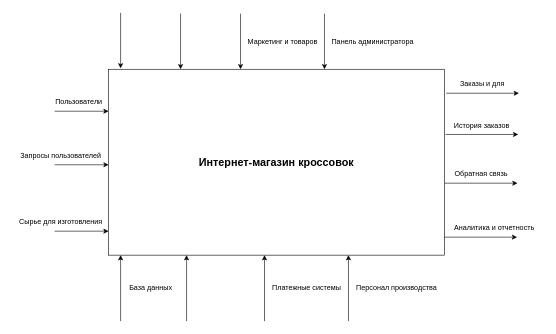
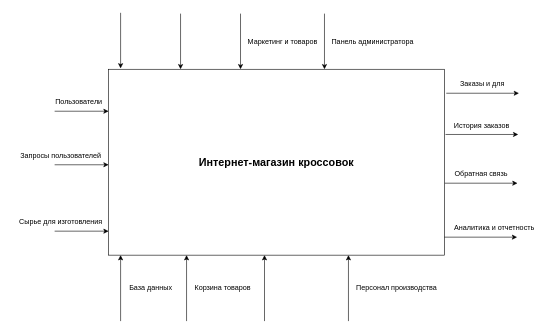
  <mxCell id="0" />
  <mxCell id="1" parent="0" />
  <mxCell id="2" value="&lt;font style=&quot;font-size: 18px;&quot;&gt;&lt;b&gt;Интернет-магазин кроссовок&lt;/b&gt;&lt;/font&gt;" style="rounded=0;whiteSpace=wrap;html=1;" vertex="1" parent="1"><mxGeometry x="180" y="115" width="560" height="310" as="geometry" /></mxCell>
  <mxCell id="3" value="" style="endArrow=classic;html=1;rounded=0;" edge="1" parent="1"><mxGeometry width="50" height="50" relative="1" as="geometry"><mxPoint x="90" y="185" as="sourcePoint" /><mxPoint x="180" y="185" as="targetPoint" /></mxGeometry></mxCell>
  <mxCell id="4" value="Пользователи" style="text;html=1;align=center;verticalAlign=middle;resizable=0;points=[];autosize=1;strokeColor=none;fillColor=none;" vertex="1" parent="1"><mxGeometry x="80" y="155" width="100" height="30" as="geometry" /></mxCell>
  <mxCell id="5" value="" style="endArrow=classic;html=1;rounded=0;" edge="1" parent="1"><mxGeometry width="50" height="50" relative="1" as="geometry"><mxPoint x="90" y="274.29" as="sourcePoint" /><mxPoint x="180" y="274.29" as="targetPoint" /></mxGeometry></mxCell>
  <mxCell id="6" value="Запросы пользователей" style="text;html=1;align=center;verticalAlign=middle;resizable=0;points=[];autosize=1;strokeColor=none;fillColor=none;" vertex="1" parent="1"><mxGeometry x="20" y="244.29" width="160" height="30" as="geometry" /></mxCell>
  <mxCell id="7" value="" style="endArrow=classic;html=1;rounded=0;" edge="1" parent="1"><mxGeometry width="50" height="50" relative="1" as="geometry"><mxPoint x="90" y="385" as="sourcePoint" /><mxPoint x="180" y="385" as="targetPoint" /></mxGeometry></mxCell>
  <mxCell id="8" value="Сырье для изготовления" style="text;html=1;align=center;verticalAlign=middle;resizable=0;points=[];autosize=1;strokeColor=none;fillColor=none;" vertex="1" parent="1"><mxGeometry x="20" y="355" width="160" height="30" as="geometry" /></mxCell>
  <mxCell id="9" value="" style="endArrow=classic;html=1;rounded=0;labelBorderColor=none;" edge="1" parent="1"><mxGeometry width="50" height="50" relative="1" as="geometry"><mxPoint x="200" y="20.86" as="sourcePoint" /><mxPoint x="200" y="113.619" as="targetPoint" /></mxGeometry></mxCell>
  <mxCell id="10" value="" style="endArrow=classic;html=1;rounded=0;labelBorderColor=none;" edge="1" parent="1"><mxGeometry width="50" height="50" relative="1" as="geometry"><mxPoint x="300" y="22.24" as="sourcePoint" /><mxPoint x="300" y="114.999" as="targetPoint" /></mxGeometry></mxCell>
  <mxCell id="11" value="" style="endArrow=classic;html=1;rounded=0;labelBorderColor=none;" edge="1" parent="1"><mxGeometry width="50" height="50" relative="1" as="geometry"><mxPoint x="400" y="22.24" as="sourcePoint" /><mxPoint x="400" y="114.999" as="targetPoint" /></mxGeometry></mxCell>
  <mxCell id="12" value="Маркетинг и товаров" style="text;html=1;align=center;verticalAlign=middle;resizable=0;points=[];autosize=1;strokeColor=none;fillColor=none;" vertex="1" parent="1"><mxGeometry x="400" y="53.62" width="140" height="30" as="geometry" /></mxCell>
  <mxCell id="13" value="" style="endArrow=classic;html=1;rounded=0;labelBorderColor=none;" edge="1" parent="1"><mxGeometry width="50" height="50" relative="1" as="geometry"><mxPoint x="540" y="22.24" as="sourcePoint" /><mxPoint x="540" y="114.999" as="targetPoint" /></mxGeometry></mxCell>
  <mxCell id="14" value="Панель администратора" style="text;html=1;align=center;verticalAlign=middle;resizable=0;points=[];autosize=1;strokeColor=none;fillColor=none;" vertex="1" parent="1"><mxGeometry x="540" y="53.62" width="160" height="30" as="geometry" /></mxCell>
  <mxCell id="15" value="" style="endArrow=classic;html=1;rounded=0;labelBorderColor=none;" edge="1" parent="1"><mxGeometry width="50" height="50" relative="1" as="geometry"><mxPoint x="743.12" y="155" as="sourcePoint" /><mxPoint x="864.37" y="155" as="targetPoint" /></mxGeometry></mxCell>
  <mxCell id="16" value="Заказы и для" style="text;html=1;align=center;verticalAlign=middle;resizable=0;points=[];autosize=1;strokeColor=none;fillColor=none;" vertex="1" parent="1"><mxGeometry x="743.12" y="125" width="120" height="30" as="geometry" /></mxCell>
  <mxCell id="17" value="" style="endArrow=classic;html=1;rounded=0;labelBorderColor=none;" edge="1" parent="1"><mxGeometry width="50" height="50" relative="1" as="geometry"><mxPoint x="741.87" y="223.75" as="sourcePoint" /><mxPoint x="863.12" y="223.75" as="targetPoint" /></mxGeometry></mxCell>
  <mxCell id="18" value="История заказов" style="text;html=1;align=center;verticalAlign=middle;resizable=0;points=[];autosize=1;strokeColor=none;fillColor=none;" vertex="1" parent="1"><mxGeometry x="741.87" y="193.75" width="120" height="30" as="geometry" /></mxCell>
  <mxCell id="19" value="" style="endArrow=classic;html=1;rounded=0;labelBorderColor=none;" edge="1" parent="1"><mxGeometry width="50" height="50" relative="1" as="geometry"><mxPoint x="740.62" y="305" as="sourcePoint" /><mxPoint x="861.87" y="305" as="targetPoint" /></mxGeometry></mxCell>
  <mxCell id="20" value="Обратная связь" style="text;html=1;align=center;verticalAlign=middle;resizable=0;points=[];autosize=1;strokeColor=none;fillColor=none;" vertex="1" parent="1"><mxGeometry x="745.62" y="275" width="110" height="30" as="geometry" /></mxCell>
  <mxCell id="21" value="" style="endArrow=classic;html=1;rounded=0;labelBorderColor=none;" edge="1" parent="1"><mxGeometry width="50" height="50" relative="1" as="geometry"><mxPoint x="740" y="395" as="sourcePoint" /><mxPoint x="861.25" y="395" as="targetPoint" /></mxGeometry></mxCell>
  <mxCell id="22" value="Аналитика и отчетность" style="text;html=1;align=center;verticalAlign=middle;resizable=0;points=[];autosize=1;strokeColor=none;fillColor=none;" vertex="1" parent="1"><mxGeometry x="743.12" y="365" width="160" height="30" as="geometry" /></mxCell>
  <mxCell id="23" value="" style="endArrow=classic;html=1;rounded=0;labelBorderColor=none;" edge="1" parent="1"><mxGeometry width="50" height="50" relative="1" as="geometry"><mxPoint x="200" y="535" as="sourcePoint" /><mxPoint x="200" y="425" as="targetPoint" /></mxGeometry></mxCell>
  <mxCell id="24" value="База данных" style="text;html=1;align=center;verticalAlign=middle;resizable=0;points=[];autosize=1;strokeColor=none;fillColor=none;" vertex="1" parent="1"><mxGeometry x="205" y="465" width="90" height="30" as="geometry" /></mxCell>
  <mxCell id="25" value="" style="endArrow=classic;html=1;rounded=0;labelBorderColor=none;" edge="1" parent="1"><mxGeometry width="50" height="50" relative="1" as="geometry"><mxPoint x="310" y="535" as="sourcePoint" /><mxPoint x="310" y="425" as="targetPoint" /></mxGeometry></mxCell>
+ <mxCell id="26" value="Корзина товаров" style="text;html=1;align=center;verticalAlign=middle;resizable=0;points=[];autosize=1;strokeColor=none;fillColor=none;" vertex="1" parent="1"><mxGeometry x="310" y="465" width="120" height="30" as="geometry" /></mxCell>
  <mxCell id="27" value="" style="endArrow=classic;html=1;rounded=0;labelBorderColor=none;" edge="1" parent="1"><mxGeometry width="50" height="50" relative="1" as="geometry"><mxPoint x="440" y="535" as="sourcePoint" /><mxPoint x="440" y="425" as="targetPoint" /></mxGeometry></mxCell>
- <mxCell id="28" value="Платежные системы" style="text;html=1;align=center;verticalAlign=middle;resizable=0;points=[];autosize=1;strokeColor=none;fillColor=none;" vertex="1" parent="1"><mxGeometry x="440" y="465" width="140" height="30" as="geometry" /></mxCell>
  <mxCell id="29" value="" style="endArrow=classic;html=1;rounded=0;labelBorderColor=none;" edge="1" parent="1"><mxGeometry width="50" height="50" relative="1" as="geometry"><mxPoint x="580" y="535" as="sourcePoint" /><mxPoint x="580" y="425" as="targetPoint" /></mxGeometry></mxCell>
  <mxCell id="30" value="Персонал производства" style="text;html=1;align=center;verticalAlign=middle;resizable=0;points=[];autosize=1;strokeColor=none;fillColor=none;" vertex="1" parent="1"><mxGeometry x="580" y="465" width="160" height="30" as="geometry" /></mxCell>
